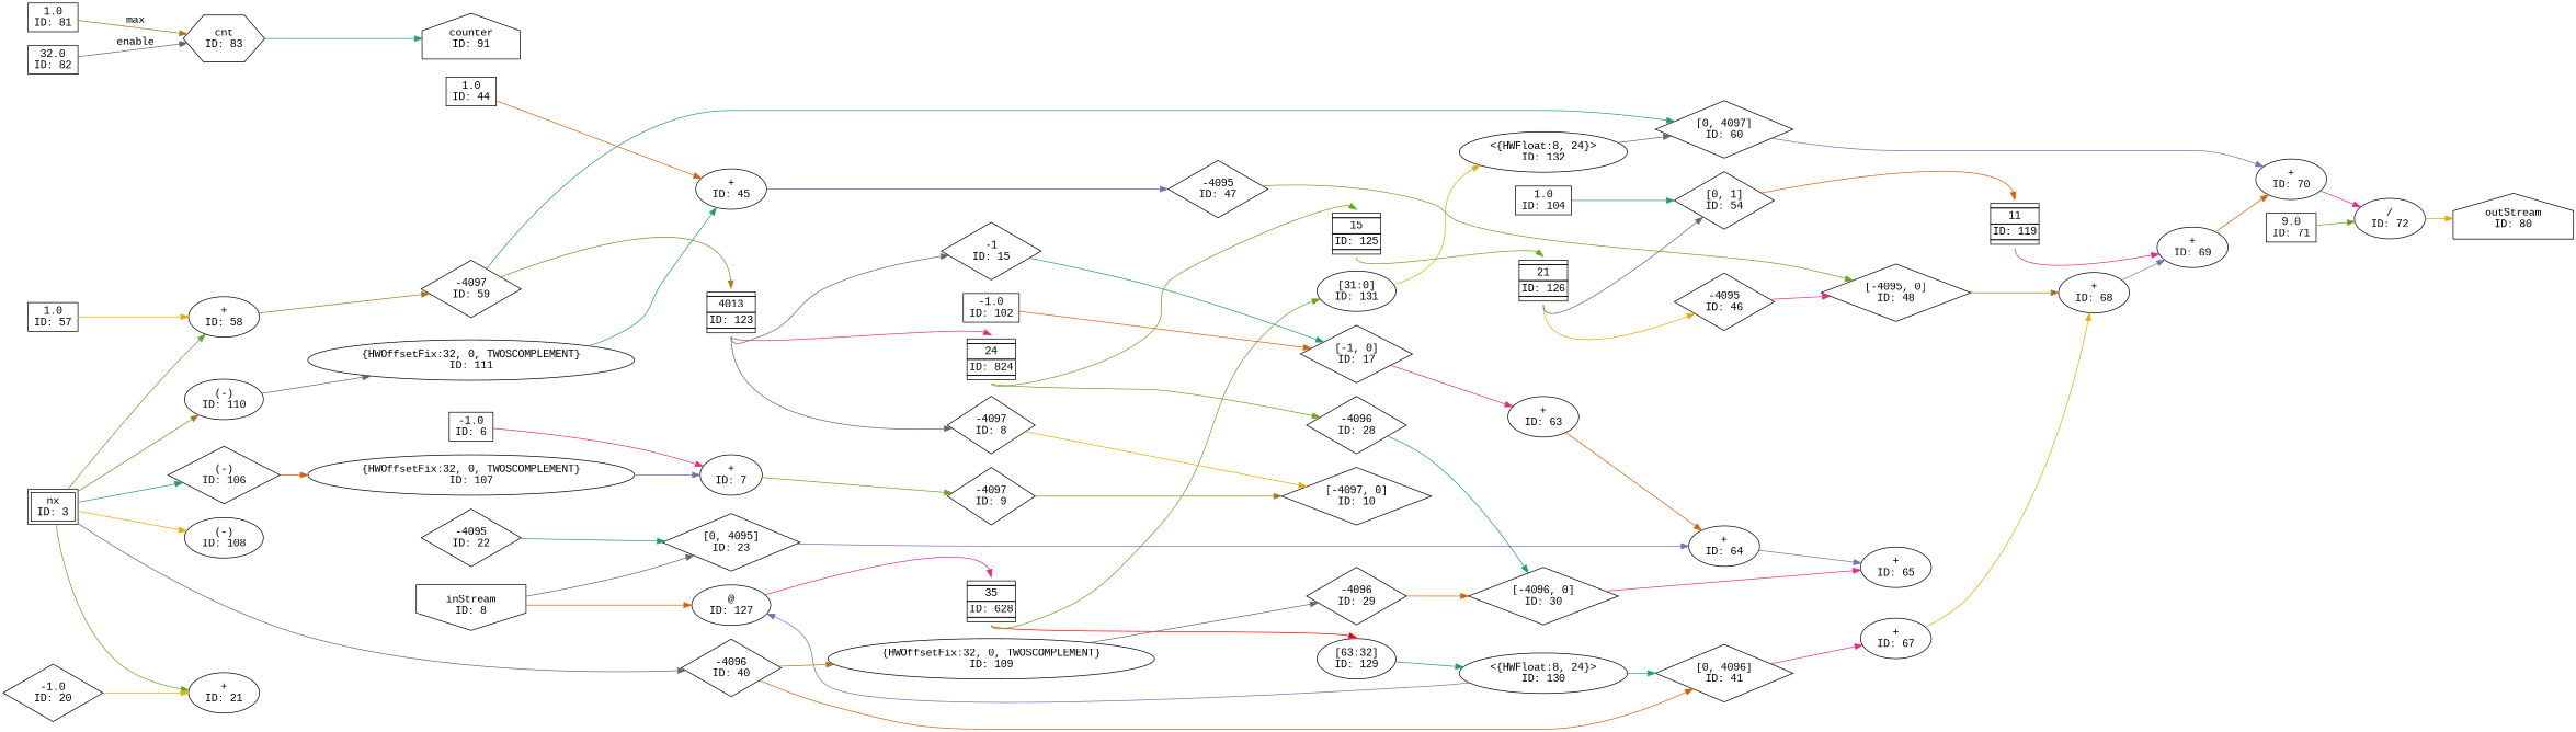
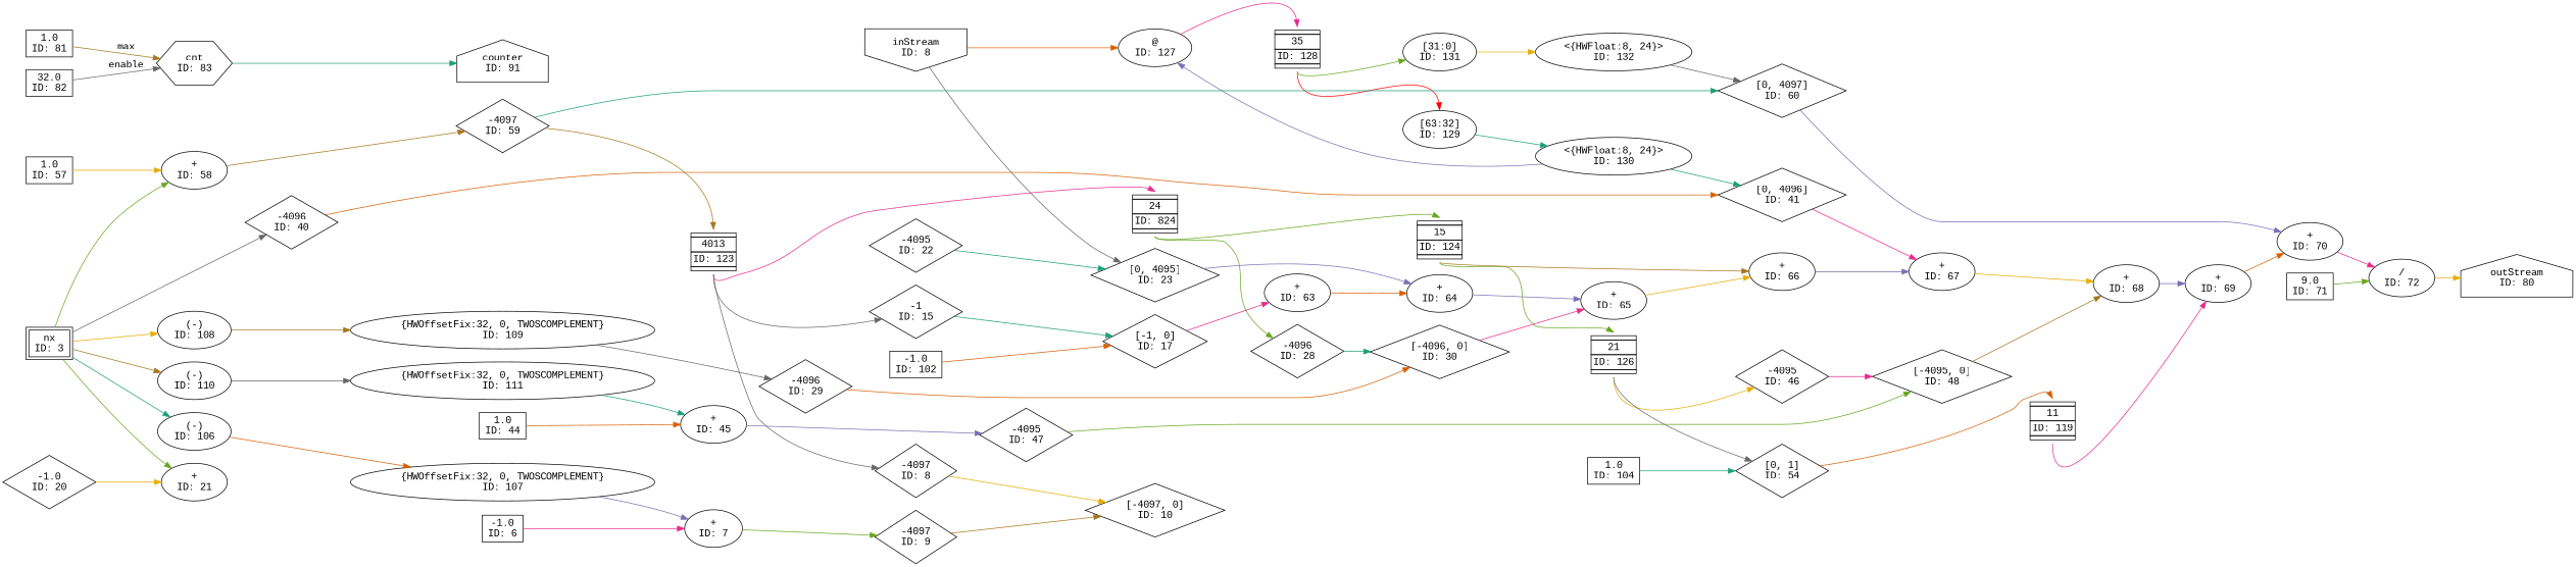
  digraph {
    fontname="Liberation Mono"
    rankdir=LR
    node [fontname="Liberation Mono"]
    edge [color="/dark28/1" fontname="Liberation Mono" photon_data="EDGE,SrcNode:3,SrcNodePort:nx"]
    n1 [label="inStream\nID: 8" shape=invhouse]
    n2 [label="@\nID: 127"]
    n3 [label="[0, 4095]\nID: 23" shape=diamond]
-   n4 [label=<<TABLE BORDER="0" CELLSPACING="0" CELLBORDER="1"> <TR><TD></TD></TR><TR><TD>35</TD></TR><TR><TD>ID: 628</TD></TR> <TR><TD></TD></TR> </TABLE>> shape=plaintext]
+   n4 [label=<<TABLE BORDER="0" CELLSPACING="0" CELLBORDER="1"> <TR><TD></TD></TR><TR><TD>35</TD></TR><TR><TD>ID: 128</TD></TR> <TR><TD></TD></TR> </TABLE>> shape=plaintext]
    n5 [label="+\nID: 64"]
    n6 [label="[63:32]\nID: 129"]
    n7 [label="<{HWFloat:8, 24}>\nID: 130"]
    n8 [label="[0, 4096]\nID: 41" shape=diamond]
    n9 [label="+\nID: 67"]
    n10 [label="[31:0]\nID: 131"]
    n11 [label="<{HWFloat:8, 24}>\nID: 132"]
    n12 [label="[0, 4097]\nID: 60" shape=diamond]
    n13 [label=<<TABLE BORDER="0" CELLSPACING="0" CELLBORDER="1"> <TR><TD></TD></TR><TR><TD>4013</TD></TR><TR><TD>ID: 123</TD></TR> <TR><TD></TD></TR> </TABLE>> shape=plaintext]
    n14 [label="-4097\nID: 8" shape=diamond]
    n15 [label="-1\nID: 15" shape=diamond]
    n16 [label=<<TABLE BORDER="0" CELLSPACING="0" CELLBORDER="1"> <TR><TD></TD></TR><TR><TD>24</TD></TR><TR><TD>ID: 824</TD></TR> <TR><TD></TD></TR> </TABLE>> shape=plaintext]
    n17 [label="+\nID: 70"]
    n18 [label="[-4097, 0]\nID: 10" shape=diamond]
    n19 [label="[-1, 0]\nID: 17" shape=diamond]
    n20 [label="-4096\nID: 28" shape=diamond]
-   n21 [label=<<TABLE BORDER="0" CELLSPACING="0" CELLBORDER="1"> <TR><TD></TD></TR><TR><TD>15</TD></TR><TR><TD>ID: 125</TD></TR> <TR><TD></TD></TR> </TABLE>> shape=plaintext]
+   n21 [label=<<TABLE BORDER="0" CELLSPACING="0" CELLBORDER="1"> <TR><TD></TD></TR><TR><TD>15</TD></TR><TR><TD>ID: 124</TD></TR> <TR><TD></TD></TR> </TABLE>> shape=plaintext]
    n22 [label="nx\nID: 3" peripheries=2 shape=box]
-   n23 [label="(-)\nID: 106" shape=diamond]
+   n23 [label="(-)\nID: 106"]
    n24 [label="+\nID: 21"]
    n25 [label="(-)\nID: 108"]
    n26 [label="-4096\nID: 40" shape=diamond]
    n27 [label="(-)\nID: 110"]
    n28 [label="+\nID: 58"]
    n29 [label="{HWOffsetFix:32, 0, TWOSCOMPLEMENT}\nID: 107"]
    n30 [label="{HWOffsetFix:32, 0, TWOSCOMPLEMENT}\nID: 109"]
    n31 [label="{HWOffsetFix:32, 0, TWOSCOMPLEMENT}\nID: 111"]
    n32 [label="-4097\nID: 59" shape=diamond]
    n33 [label="+\nID: 7"]
    n34 [label="-4097\nID: 9" shape=diamond]
    n35 [label="-1.0\nID: 6" shape=box]
    n36 [label="+\nID: 63"]
    n37 [label="-1.0\nID: 102" shape=box]
    n38 [label="+\nID: 65"]
    n39 [label="-1.0\nID: 20" shape=diamond]
    n40 [label="-4095\nID: 22" shape=diamond]
+   n41 [label="+\nID: 66"]
    n42 [label="[-4096, 0]\nID: 30" shape=diamond]
    n43 [label=<<TABLE BORDER="0" CELLSPACING="0" CELLBORDER="1"> <TR><TD></TD></TR><TR><TD>21</TD></TR><TR><TD>ID: 126</TD></TR> <TR><TD></TD></TR> </TABLE>> shape=plaintext]
    n44 [label="-4096\nID: 29" shape=diamond]
    n45 [label="-4095\nID: 46" shape=diamond]
    n46 [label="[0, 1]\nID: 54" shape=diamond]
    n47 [label="+\nID: 68"]
    n48 [label="+\nID: 69"]
    n49 [label="[-4095, 0]\nID: 48" shape=diamond]
    n50 [label=<<TABLE BORDER="0" CELLSPACING="0" CELLBORDER="1"> <TR><TD></TD></TR><TR><TD>11</TD></TR><TR><TD>ID: 119</TD></TR> <TR><TD></TD></TR> </TABLE>> shape=plaintext]
    n51 [label="+\nID: 45"]
    n52 [label="-4095\nID: 47" shape=diamond]
    n53 [label="1.0\nID: 44" shape=box]
    n54 [label="1.0\nID: 104" shape=box]
    n55 [label="/\nID: 72"]
    n56 [label="1.0\nID: 57" shape=box]
    n57 [label="outStream\nID: 80" shape=house]
    n58 [label="9.0\nID: 71" shape=box]
    n59 [label="1.0\nID: 81" shape=box]
    n60 [label="cnt\nID: 83" shape=hexagon]
    n61 [label="counter\nID: 91" shape=house]
    n62 [label="32.0\nID: 82" shape=box]
    n1 -> n2 [color="/dark28/2" photon_data="EDGE,SrcNode:2,SrcNodePort:data"]
    n1 -> n3 [color="/dark28/8" photon_data="EDGE,SrcNode:2,SrcNodePort:data"]
    n2 -> n4 [color="/dark28/4" headport=n photon_data="EDGE,SrcNode:127,SrcNodePort:result"]
    n3 -> n5 [color="/dark28/3" photon_data="EDGE,SrcNode:23,SrcNodePort:output"]
    n4 -> n6 [color=red headport=n photon_data="EDGE,SrcNode:128,SrcNodePort:output" tailport=s]
    n4 -> n10 [color="/dark28/5" photon_data="EDGE,SrcNode:128,SrcNodePort:output" tailport=s]
    n5 -> n38 [color="/dark28/3" photon_data="EDGE,SrcNode:64,SrcNodePort:result"]
    n6 -> n7 [photon_data="EDGE,SrcNode:129,SrcNodePort:result"]
    n7 -> n2 [color="/dark28/3" photon_data="EDGE,SrcNode:130,SrcNodePort:output"]
    n7 -> n8 [photon_data="EDGE,SrcNode:130,SrcNodePort:output"]
    n8 -> n9 [color="/dark28/4" photon_data="EDGE,SrcNode:41,SrcNodePort:output"]
    n9 -> n47 [color="/dark28/6" photon_data="EDGE,SrcNode:67,SrcNodePort:result"]
    n10 -> n11 [color="/dark28/6" photon_data="EDGE,SrcNode:131,SrcNodePort:result"]
    n11 -> n12 [color="/dark28/8" photon_data="EDGE,SrcNode:132,SrcNodePort:output"]
    n12 -> n17 [color="/dark28/3" photon_data="EDGE,SrcNode:60,SrcNodePort:output"]
    n13 -> n14 [color="/dark28/8" photon_data="EDGE,SrcNode:123,SrcNodePort:output" tailport=s]
    n13 -> n15 [color="/dark28/8" photon_data="EDGE,SrcNode:123,SrcNodePort:output" tailport=s]
    n13 -> n16 [color="/dark28/4" headport=n photon_data="EDGE,SrcNode:123,SrcNodePort:output" tailport=s]
    n14 -> n18 [color="/dark28/6" photon_data="EDGE,SrcNode:8,SrcNodePort:output"]
    n15 -> n19 [photon_data="EDGE,SrcNode:15,SrcNodePort:output"]
    n16 -> n20 [color="/dark28/5" photon_data="EDGE,SrcNode:124,SrcNodePort:output" tailport=s]
    n16 -> n21 [color="/dark28/5" headport=n photon_data="EDGE,SrcNode:124,SrcNodePort:output" tailport=s]
    n17 -> n55 [color="/dark28/4" photon_data="EDGE,SrcNode:70,SrcNodePort:result"]
    n19 -> n36 [color="/dark28/4" photon_data="EDGE,SrcNode:17,SrcNodePort:output"]
    n20 -> n42 [photon_data="EDGE,SrcNode:28,SrcNodePort:output"]
+   n21 -> n41 [color="/dark28/7" photon_data="EDGE,SrcNode:125,SrcNodePort:output" tailport=s]
    n21 -> n43 [color="/dark28/5" headport=n photon_data="EDGE,SrcNode:125,SrcNodePort:output" tailport=s]
    n22 -> n23
    n22 -> n24 [color="/dark28/5"]
    n22 -> n25 [color="/dark28/6"]
    n22 -> n26 [color="/dark28/8"]
    n22 -> n27 [color="/dark28/7"]
    n22 -> n28 [color="/dark28/5"]
    n23 -> n29 [color="/dark28/2" photon_data="EDGE,SrcNode:106,SrcNodePort:result"]
-   n26 -> n30 [color="/dark28/7" photon_data="EDGE,SrcNode:108,SrcNodePort:result"]
+   n25 -> n30 [color="/dark28/7" photon_data="EDGE,SrcNode:108,SrcNodePort:result"]
    n26 -> n8 [color="/dark28/2" photon_data="EDGE,SrcNode:40,SrcNodePort:output"]
    n27 -> n31 [color="/dark28/8" photon_data="EDGE,SrcNode:110,SrcNodePort:result"]
    n28 -> n32 [color="/dark28/7" photon_data="EDGE,SrcNode:58,SrcNodePort:result"]
    n29 -> n33 [color="/dark28/3" photon_data="EDGE,SrcNode:107,SrcNodePort:o"]
    n30 -> n44 [color="/dark28/8" photon_data="EDGE,SrcNode:109,SrcNodePort:o"]
    n31 -> n51 [photon_data="EDGE,SrcNode:111,SrcNodePort:o"]
    n32 -> n12 [photon_data="EDGE,SrcNode:59,SrcNodePort:output"]
    n32 -> n13 [color="/dark28/7" headport=n photon_data="EDGE,SrcNode:132,SrcNodePort:output"]
    n33 -> n34 [color="/dark28/5" photon_data="EDGE,SrcNode:7,SrcNodePort:result"]
    n34 -> n18 [color="/dark28/7" photon_data="EDGE,SrcNode:9,SrcNodePort:output"]
    n35 -> n33 [color="/dark28/4" photon_data="EDGE,SrcNode:6,SrcNodePort:value"]
    n36 -> n5 [color="/dark28/2" photon_data="EDGE,SrcNode:63,SrcNodePort:result"]
    n37 -> n19 [color="/dark28/2" photon_data="EDGE,SrcNode:102,SrcNodePort:value"]
+   n38 -> n41 [color="/dark28/6" photon_data="EDGE,SrcNode:65,SrcNodePort:result"]
    n39 -> n24 [color="/dark28/6" photon_data="EDGE,SrcNode:20,SrcNodePort:value"]
    n40 -> n3 [photon_data="EDGE,SrcNode:22,SrcNodePort:output"]
+   n41 -> n9 [color="/dark28/3" photon_data="EDGE,SrcNode:66,SrcNodePort:result"]
    n42 -> n38 [color="/dark28/4" photon_data="EDGE,SrcNode:30,SrcNodePort:output"]
    n43 -> n45 [color="/dark28/6" photon_data="EDGE,SrcNode:126,SrcNodePort:output" tailport=s]
    n43 -> n46 [color="/dark28/8" photon_data="EDGE,SrcNode:126,SrcNodePort:output" tailport=s]
    n44 -> n42 [color="/dark28/2" photon_data="EDGE,SrcNode:29,SrcNodePort:output"]
    n45 -> n49 [color="/dark28/4" photon_data="EDGE,SrcNode:46,SrcNodePort:output"]
    n46 -> n50 [color="/dark28/2" headport=n photon_data="EDGE,SrcNode:54,SrcNodePort:output"]
    n47 -> n48 [color="/dark28/3" photon_data="EDGE,SrcNode:68,SrcNodePort:result"]
    n48 -> n17 [color="/dark28/2" photon_data="EDGE,SrcNode:69,SrcNodePort:result"]
    n49 -> n47 [color="/dark28/7" photon_data="EDGE,SrcNode:48,SrcNodePort:output"]
    n50 -> n48 [color="/dark28/4" photon_data="EDGE,SrcNode:119,SrcNodePort:output" tailport=s]
    n51 -> n52 [color="/dark28/3" photon_data="EDGE,SrcNode:45,SrcNodePort:result"]
    n52 -> n49 [color="/dark28/5" photon_data="EDGE,SrcNode:47,SrcNodePort:output"]
    n53 -> n51 [color="/dark28/2" photon_data="EDGE,SrcNode:44,SrcNodePort:value"]
    n54 -> n46 [photon_data="EDGE,SrcNode:104,SrcNodePort:value"]
    n55 -> n57 [color="/dark28/6" photon_data="EDGE,SrcNode:72,SrcNodePort:result"]
    n56 -> n28 [color="/dark28/6" photon_data="EDGE,SrcNode:57,SrcNodePort:value"]
    n58 -> n55 [color="/dark28/5" photon_data="EDGE,SrcNode:71,SrcNodePort:value"]
    n59 -> n60 [color="/dark28/7" label=max photon_data="EDGE,SrcNode:81,SrcNodePort:value"]
    n60 -> n61 [photon_data="EDGE,SrcNode:83,SrcNodePort:count"]
    n62 -> n60 [color="/dark28/8" label=enable photon_data="EDGE,SrcNode:82,SrcNodePort:value"]
  }
